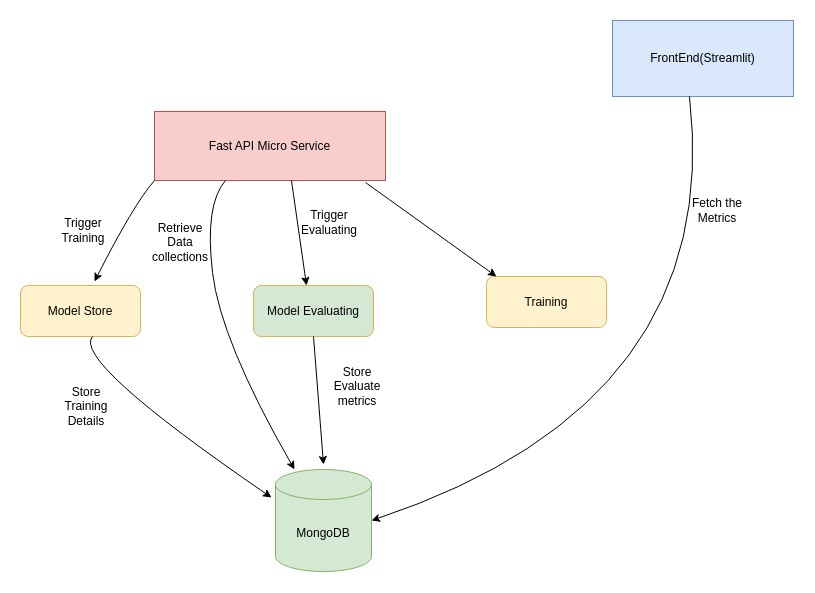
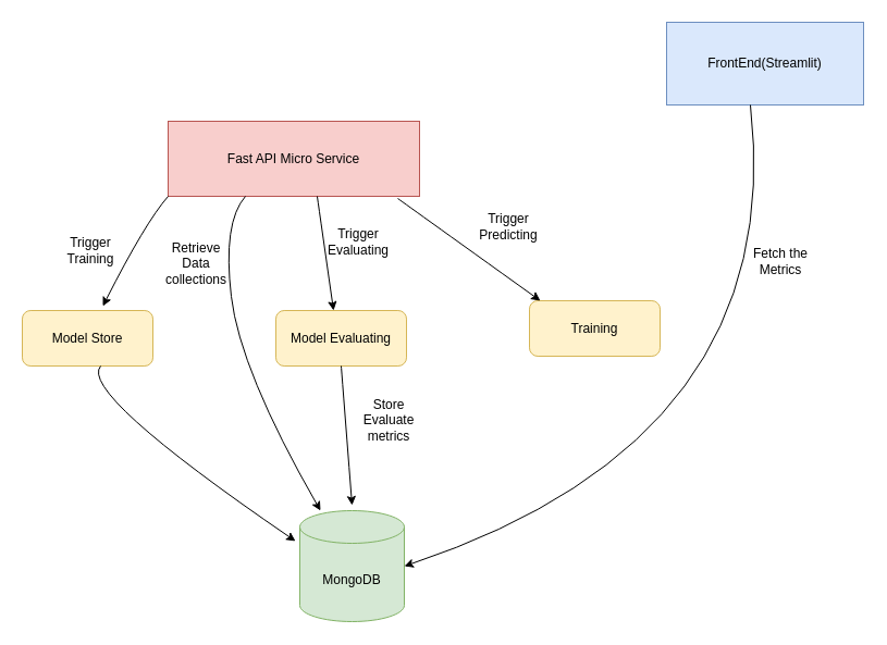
  <mxCell id="0" />
  <mxCell id="1" parent="0" />
  <mxCell id="2" value="Fast API Micro Service" style="rounded=0;whiteSpace=wrap;html=1;fillColor=#f8cecc;strokeColor=#b85450;" vertex="1" parent="1"><mxGeometry x="154" y="111" width="231" height="69" as="geometry" /></mxCell>
  <mxCell id="3" value="Model Store" style="rounded=1;whiteSpace=wrap;html=1;fillColor=#fff2cc;strokeColor=#d6b656;" vertex="1" parent="1"><mxGeometry x="20" y="285" width="120" height="51" as="geometry" /></mxCell>
- <mxCell id="4" value="Model Evaluating" style="rounded=1;whiteSpace=wrap;html=1;fillColor=#d5e8d4;strokeColor=#d6b656;" vertex="1" parent="1"><mxGeometry x="253" y="285" width="120" height="51" as="geometry" /></mxCell>
+ <mxCell id="4" value="Model Evaluating" style="rounded=1;whiteSpace=wrap;html=1;fillColor=#fff2cc;strokeColor=#d6b656;" vertex="1" parent="1"><mxGeometry x="253" y="285" width="120" height="51" as="geometry" /></mxCell>
  <mxCell id="5" value="Training" style="rounded=1;whiteSpace=wrap;html=1;fillColor=#fff2cc;strokeColor=#d6b656;" vertex="1" parent="1"><mxGeometry x="486" y="276" width="120" height="51" as="geometry" /></mxCell>
  <mxCell id="6" value="MongoDB" style="shape=cylinder3;whiteSpace=wrap;html=1;boundedLbl=1;backgroundOutline=1;size=15;fillColor=#d5e8d4;strokeColor=#82b366;" vertex="1" parent="1"><mxGeometry x="275" y="469" width="96" height="102" as="geometry" /></mxCell>
  <mxCell id="7" value="FrontEnd(Streamlit)" style="rounded=0;whiteSpace=wrap;html=1;fillColor=#dae8fc;strokeColor=#6c8ebf;" vertex="1" parent="1"><mxGeometry x="612" y="20" width="181" height="76" as="geometry" /></mxCell>
  <mxCell id="8" value="" style="curved=1;endArrow=classic;html=1;rounded=0;exitX=0;exitY=1;exitDx=0;exitDy=0;" edge="1" parent="1" source="2"><mxGeometry width="50" height="50" relative="1" as="geometry"><mxPoint x="99" y="210" as="sourcePoint" /><mxPoint x="94" y="281" as="targetPoint" /><Array as="points"><mxPoint x="133" y="204" /></Array></mxGeometry></mxCell>
  <mxCell id="9" value="" style="curved=1;endArrow=classic;html=1;rounded=0;exitX=0.593;exitY=1;exitDx=0;exitDy=0;exitPerimeter=0;" edge="1" parent="1" source="2"><mxGeometry width="50" height="50" relative="1" as="geometry"><mxPoint x="294" y="183" as="sourcePoint" /><mxPoint x="306" y="285" as="targetPoint" /><Array as="points" /></mxGeometry></mxCell>
  <mxCell id="10" value="" style="curved=1;endArrow=classic;html=1;rounded=0;entryX=0.083;entryY=0;entryDx=0;entryDy=0;entryPerimeter=0;" edge="1" parent="1" target="5"><mxGeometry width="50" height="50" relative="1" as="geometry"><mxPoint x="365" y="182" as="sourcePoint" /><mxPoint x="336" y="280" as="targetPoint" /><Array as="points" /></mxGeometry></mxCell>
  <mxCell id="11" value="" style="curved=1;endArrow=classic;html=1;rounded=0;exitX=0;exitY=1;exitDx=0;exitDy=0;" edge="1" parent="1"><mxGeometry width="50" height="50" relative="1" as="geometry"><mxPoint x="92" y="336" as="sourcePoint" /><mxPoint x="271" y="497" as="targetPoint" /><Array as="points"><mxPoint x="71" y="360" /></Array></mxGeometry></mxCell>
  <mxCell id="12" value="" style="curved=1;endArrow=classic;html=1;rounded=0;exitX=0.5;exitY=1;exitDx=0;exitDy=0;" edge="1" parent="1" source="4"><mxGeometry width="50" height="50" relative="1" as="geometry"><mxPoint x="328" y="336" as="sourcePoint" /><mxPoint x="323" y="464" as="targetPoint" /><Array as="points" /></mxGeometry></mxCell>
  <mxCell id="13" value="" style="curved=1;endArrow=classic;html=1;rounded=0;exitX=0;exitY=1;exitDx=0;exitDy=0;" edge="1" parent="1"><mxGeometry width="50" height="50" relative="1" as="geometry"><mxPoint x="225" y="180" as="sourcePoint" /><mxPoint x="294" y="469" as="targetPoint" /><Array as="points"><mxPoint x="204" y="204" /><mxPoint x="220" y="340" /></Array></mxGeometry></mxCell>
  <mxCell id="14" value="" style="curved=1;endArrow=classic;html=1;rounded=0;entryX=1;entryY=0.5;entryDx=0;entryDy=0;entryPerimeter=0;" edge="1" parent="1" target="6"><mxGeometry width="50" height="50" relative="1" as="geometry"><mxPoint x="689" y="96" as="sourcePoint" /><mxPoint x="461" y="543" as="targetPoint" /><Array as="points"><mxPoint x="724" y="402" /></Array></mxGeometry></mxCell>
  <mxCell id="15" value="Trigger Training" style="text;html=1;align=center;verticalAlign=middle;whiteSpace=wrap;rounded=0;" vertex="1" parent="1"><mxGeometry x="53" y="215" width="60" height="30" as="geometry" /></mxCell>
  <mxCell id="16" value="Trigger Evaluating" style="text;html=1;align=center;verticalAlign=middle;whiteSpace=wrap;rounded=0;" vertex="1" parent="1"><mxGeometry x="299" y="207" width="60" height="30" as="geometry" /></mxCell>
  <mxCell id="17" value="Retrieve Data collections" style="text;html=1;align=center;verticalAlign=middle;whiteSpace=wrap;rounded=0;" vertex="1" parent="1"><mxGeometry x="150" y="227" width="60" height="30" as="geometry" /></mxCell>
- <mxCell id="19" value="Fetch the Metrics" style="text;html=1;align=center;verticalAlign=middle;whiteSpace=wrap;rounded=0;" vertex="1" parent="1"><mxGeometry x="687" y="195" width="60" height="30" as="geometry" /></mxCell>
- <mxCell id="20" value="Store Training Details" style="text;html=1;align=center;verticalAlign=middle;whiteSpace=wrap;rounded=0;" vertex="1" parent="1"><mxGeometry x="56" y="391" width="60" height="30" as="geometry" /></mxCell>
+ <mxCell id="18" value="Trigger Predicting" style="text;html=1;align=center;verticalAlign=middle;whiteSpace=wrap;rounded=0;" vertex="1" parent="1"><mxGeometry x="437" y="193" width="60" height="30" as="geometry" /></mxCell>
+ <mxCell id="19" value="Fetch the Metrics" style="text;html=1;align=center;verticalAlign=middle;whiteSpace=wrap;rounded=0;" vertex="1" parent="1"><mxGeometry x="687" y="225" width="60" height="30" as="geometry" /></mxCell>
  <mxCell id="21" value="Store Evaluate metrics" style="text;html=1;align=center;verticalAlign=middle;whiteSpace=wrap;rounded=0;" vertex="1" parent="1"><mxGeometry x="327" y="371" width="60" height="30" as="geometry" /></mxCell>
